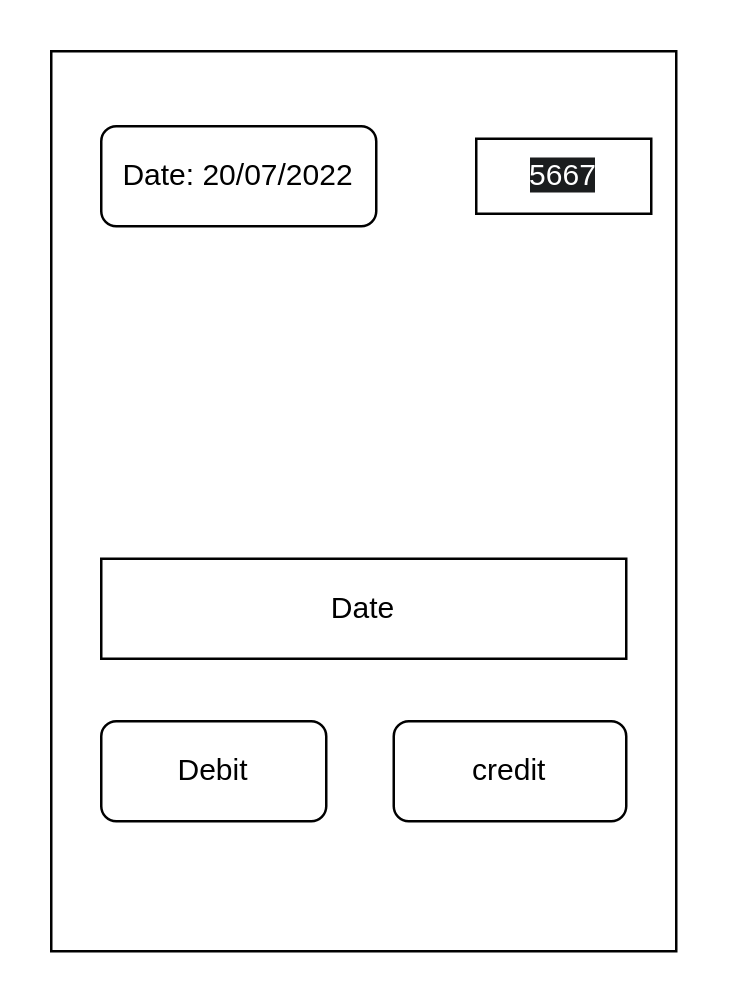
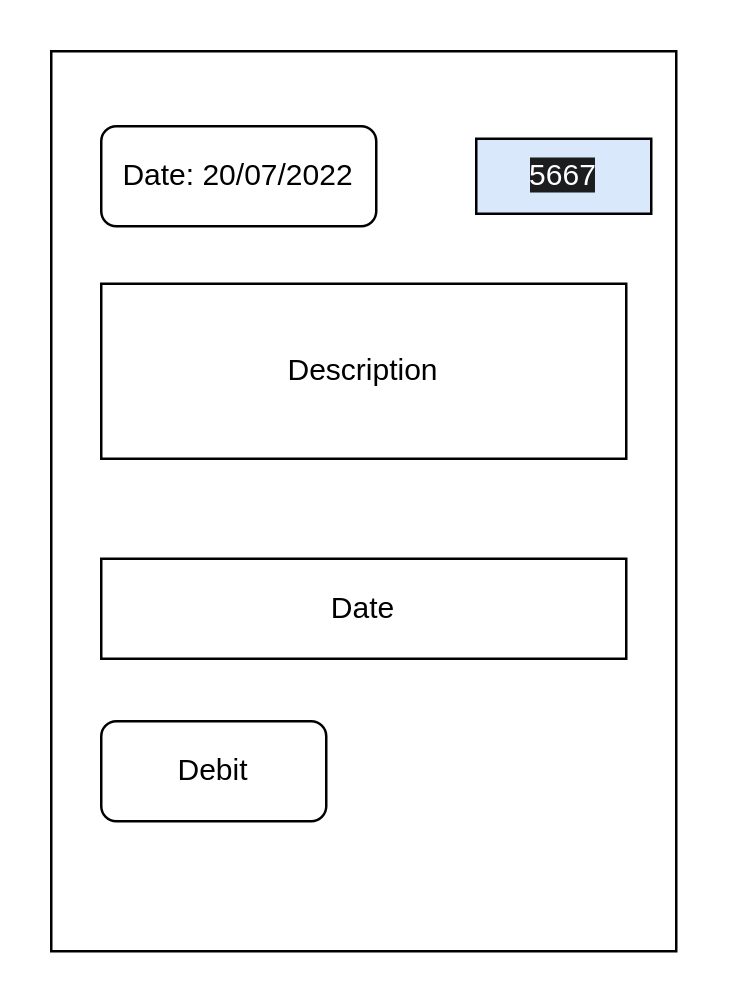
  <mxCell id="0" />
  <mxCell id="1" parent="0" />
  <mxCell id="2" value="" style="rounded=0;whiteSpace=wrap;html=1;" vertex="1" parent="1"><mxGeometry x="20" y="20" width="250" height="360" as="geometry" /></mxCell>
  <mxCell id="3" value="Date" style="rounded=0;whiteSpace=wrap;html=1;" vertex="1" parent="1"><mxGeometry x="40" y="223" width="210" height="40" as="geometry" /></mxCell>
  <mxCell id="4" value="Debit" style="rounded=1;whiteSpace=wrap;html=1;" vertex="1" parent="1"><mxGeometry x="40" y="288" width="90" height="40" as="geometry" /></mxCell>
- <mxCell id="5" value="credit" style="rounded=1;whiteSpace=wrap;html=1;" vertex="1" parent="1"><mxGeometry x="157" y="288" width="93" height="40" as="geometry" /></mxCell>
+ <mxCell id="6" value="Description" style="rounded=0;whiteSpace=wrap;html=1;" vertex="1" parent="1"><mxGeometry x="40" y="113" width="210" height="70" as="geometry" /></mxCell>
  <mxCell id="7" value="Date: 20/07/2022" style="rounded=1;whiteSpace=wrap;html=1;" vertex="1" parent="1"><mxGeometry x="40" y="50" width="110" height="40" as="geometry" /></mxCell>
- <mxCell id="8" value="&lt;span style=&quot;color: rgb(255, 255, 255); font-family: Helvetica; font-size: 12px; font-style: normal; font-variant-ligatures: normal; font-variant-caps: normal; font-weight: 400; letter-spacing: normal; orphans: 2; text-align: center; text-indent: 0px; text-transform: none; widows: 2; word-spacing: 0px; -webkit-text-stroke-width: 0px; white-space: normal; background-color: rgb(27, 29, 30); text-decoration-thickness: initial; text-decoration-style: initial; text-decoration-color: initial; float: none; display: inline !important;&quot;&gt;5667&lt;/span&gt;" style="rounded=0;whiteSpace=wrap;html=1;" vertex="1" parent="1"><mxGeometry x="190" y="55" width="70" height="30" as="geometry" /></mxCell>
+ <mxCell id="8" value="&lt;span style=&quot;color: rgb(255, 255, 255); font-family: Helvetica; font-size: 12px; font-style: normal; font-variant-ligatures: normal; font-variant-caps: normal; font-weight: 400; letter-spacing: normal; orphans: 2; text-align: center; text-indent: 0px; text-transform: none; widows: 2; word-spacing: 0px; -webkit-text-stroke-width: 0px; white-space: normal; background-color: rgb(27, 29, 30); text-decoration-thickness: initial; text-decoration-style: initial; text-decoration-color: initial; float: none; display: inline !important;&quot;&gt;5667&lt;/span&gt;" style="rounded=0;whiteSpace=wrap;html=1;fillColor=#dae8fc;" vertex="1" parent="1"><mxGeometry x="190" y="55" width="70" height="30" as="geometry" /></mxCell>
